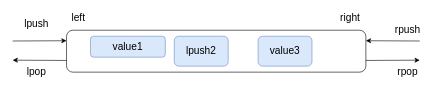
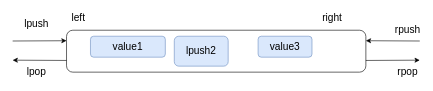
  <mxCell id="0" />
  <mxCell id="1" parent="0" />
  <mxCell id="2" value="" style="rounded=1;whiteSpace=wrap;html=1;sketch=0;fontSize=17;" parent="1" vertex="1"><mxGeometry x="110" y="50" width="500" height="70" as="geometry" /></mxCell>
  <mxCell id="3" value="value1" style="rounded=1;whiteSpace=wrap;html=1;sketch=0;fontSize=17;fillColor=#dae8fc;strokeColor=#6c8ebf;" parent="1" vertex="1"><mxGeometry x="150" y="60" width="125" height="35" as="geometry" /></mxCell>
  <mxCell id="4" value="lpush2" style="rounded=1;whiteSpace=wrap;html=1;sketch=0;fontSize=17;fillColor=#dae8fc;strokeColor=#6c8ebf;" parent="1" vertex="1"><mxGeometry x="290" y="60" width="90" height="50" as="geometry" /></mxCell>
- <mxCell id="5" value="value3" style="rounded=1;whiteSpace=wrap;html=1;sketch=0;fontSize=17;fillColor=#dae8fc;strokeColor=#6c8ebf;" parent="1" vertex="1"><mxGeometry x="430" y="60" width="90" height="50" as="geometry" /></mxCell>
+ <mxCell id="5" value="value3" style="rounded=1;whiteSpace=wrap;html=1;sketch=0;fontSize=17;fillColor=#dae8fc;strokeColor=#6c8ebf;" parent="1" vertex="1"><mxGeometry x="430" y="60" width="90" height="35" as="geometry" /></mxCell>
  <mxCell id="6" value="" style="endArrow=classic;html=1;entryX=0;entryY=0.25;entryDx=0;entryDy=0;sketch=0;fontSize=17;" parent="1" target="2" edge="1"><mxGeometry width="50" height="50" relative="1" as="geometry"><mxPoint x="20" y="68" as="sourcePoint" /><mxPoint x="70" y="40" as="targetPoint" /></mxGeometry></mxCell>
  <mxCell id="7" value="" style="endArrow=classic;html=1;entryX=0;entryY=0.25;entryDx=0;entryDy=0;sketch=0;fontSize=17;" parent="1" edge="1"><mxGeometry width="50" height="50" relative="1" as="geometry"><mxPoint x="610" y="100.5" as="sourcePoint" /><mxPoint x="700" y="100" as="targetPoint" /></mxGeometry></mxCell>
  <mxCell id="8" value="" style="endArrow=classic;html=1;entryX=1;entryY=0.25;entryDx=0;entryDy=0;sketch=0;fontSize=17;" parent="1" target="2" edge="1"><mxGeometry width="50" height="50" relative="1" as="geometry"><mxPoint x="700" y="68" as="sourcePoint" /><mxPoint x="640" y="79.5" as="targetPoint" /></mxGeometry></mxCell>
  <mxCell id="9" value="" style="endArrow=classic;html=1;entryX=1;entryY=0.25;entryDx=0;entryDy=0;sketch=0;fontSize=17;" parent="1" edge="1"><mxGeometry width="50" height="50" relative="1" as="geometry"><mxPoint x="110" y="100.5" as="sourcePoint" /><mxPoint x="20" y="100" as="targetPoint" /></mxGeometry></mxCell>
  <mxCell id="10" value="rpush" style="text;html=1;strokeColor=none;fillColor=none;align=center;verticalAlign=middle;whiteSpace=wrap;rounded=0;sketch=0;fontSize=17;" parent="1" vertex="1"><mxGeometry x="660" y="40" width="40" height="20" as="geometry" /></mxCell>
  <mxCell id="11" value="rpop" style="text;html=1;strokeColor=none;fillColor=none;align=center;verticalAlign=middle;whiteSpace=wrap;rounded=0;sketch=0;fontSize=17;" parent="1" vertex="1"><mxGeometry x="660" y="110" width="40" height="20" as="geometry" /></mxCell>
  <mxCell id="12" value="lpush" style="text;html=1;strokeColor=none;fillColor=none;align=center;verticalAlign=middle;whiteSpace=wrap;rounded=0;sketch=0;fontSize=17;" parent="1" vertex="1"><mxGeometry x="40" y="30" width="40" height="20" as="geometry" /></mxCell>
  <mxCell id="13" value="lpop" style="text;html=1;strokeColor=none;fillColor=none;align=center;verticalAlign=middle;whiteSpace=wrap;rounded=0;sketch=0;fontSize=17;" parent="1" vertex="1"><mxGeometry x="40" y="110" width="40" height="20" as="geometry" /></mxCell>
- <mxCell id="14" value="right" style="text;html=1;strokeColor=none;fillColor=none;align=center;verticalAlign=middle;whiteSpace=wrap;rounded=0;fontSize=17;sketch=0;" parent="1" vertex="1"><mxGeometry x="564" y="20" width="40" height="20" as="geometry" /></mxCell>
+ <mxCell id="14" value="right" style="text;html=1;strokeColor=none;fillColor=none;align=center;verticalAlign=middle;whiteSpace=wrap;rounded=0;fontSize=17;sketch=0;" parent="1" vertex="1"><mxGeometry x="534" y="20" width="40" height="20" as="geometry" /></mxCell>
  <mxCell id="15" value="left" style="text;html=1;strokeColor=none;fillColor=none;align=center;verticalAlign=middle;whiteSpace=wrap;rounded=0;fontSize=17;sketch=0;" parent="1" vertex="1"><mxGeometry x="110" y="20" width="40" height="20" as="geometry" /></mxCell>
